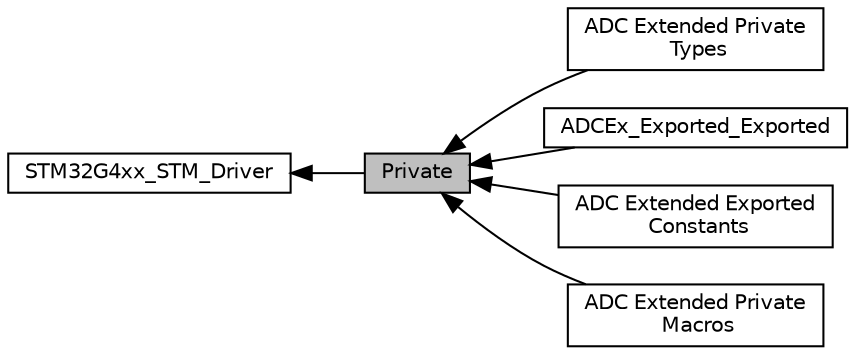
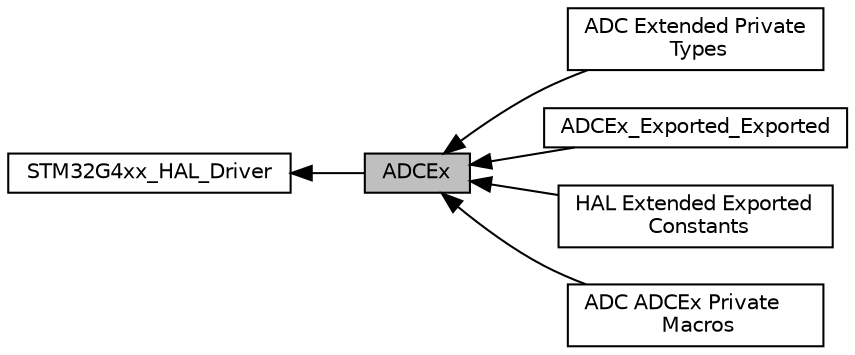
  digraph {
    rankdir=LR
    node [color=black fillcolor=white fontname=Helvetica fontsize=10 shape=box style=filled]
    edge [dir=back fontname=Helvetica fontsize=10 labelfontname=Helvetica labelfontsize=10 shape=plaintext style=solid]
-   n1 [fillcolor=grey75 fontcolor=black height=0.2 label=Private width=0.4]
+   n1 [fillcolor=grey75 fontcolor=black height=0.2 label=ADCEx width=0.4]
    n2 [height=0.2 label="ADC Extended Private\l Types" width=0.4]
    n3 [height=0.2 label=ADCEx_Exported_Exported width=0.4]
-   n4 [height=0.2 label="ADC Extended Exported\l Constants" width=0.4]
-   n5 [height=0.2 label="ADC Extended Private\l Macros" width=0.4]
-   n6 [height=0.2 label=STM32G4xx_STM_Driver width=0.4]
+   n4 [height=0.2 label="HAL Extended Exported\l Constants" width=0.4]
+   n5 [height=0.2 label="ADC ADCEx Private\l Macros" width=0.4]
+   n6 [height=0.2 label=STM32G4xx_HAL_Driver width=0.4]
    n1 -> n2
    n1 -> n3
    n1 -> n4
    n1 -> n5
    n6 -> n1
  }
